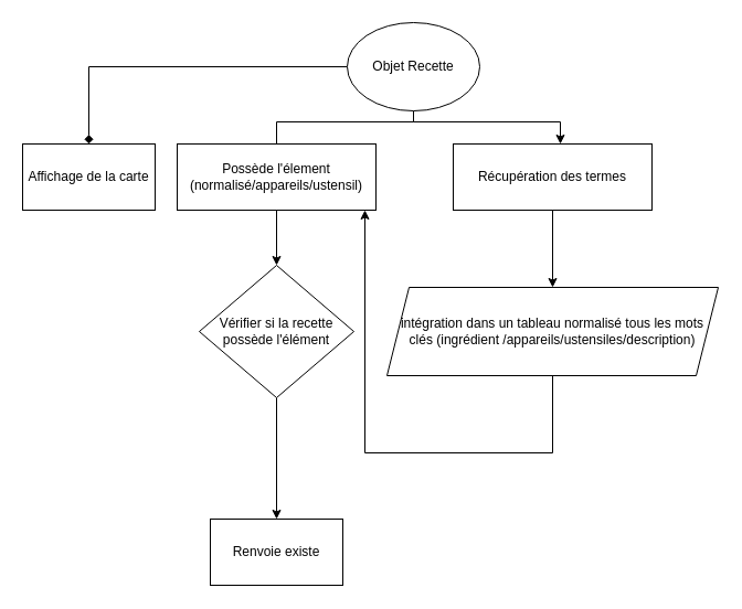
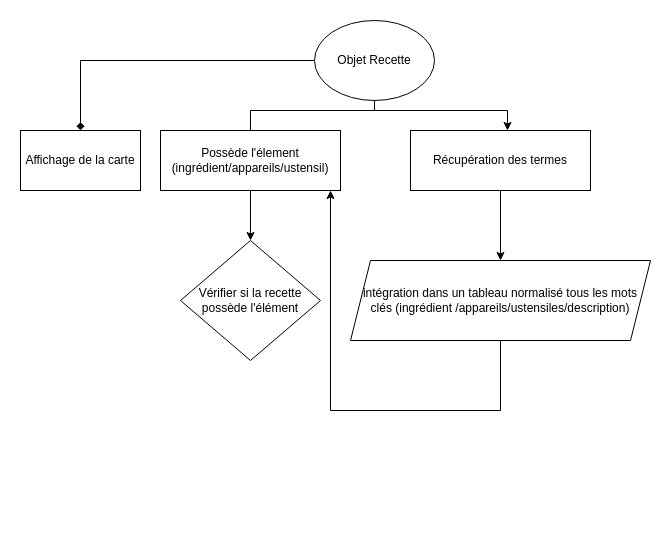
  <mxCell id="0" />
  <mxCell id="1" parent="0" />
  <mxCell id="2" value="" style="edgeStyle=orthogonalEdgeStyle;rounded=0;orthogonalLoop=1;jettySize=auto;html=1;endArrow=diamond;" edge="1" parent="1" source="5" target="6"><mxGeometry relative="1" as="geometry" /></mxCell>
  <mxCell id="3" value="" style="edgeStyle=orthogonalEdgeStyle;rounded=0;orthogonalLoop=1;jettySize=auto;html=1;endArrow=none;" edge="1" parent="1" source="5" target="8"><mxGeometry relative="1" as="geometry"><Array as="points"><mxPoint x="374" y="110" /><mxPoint x="250" y="110" /></Array></mxGeometry></mxCell>
  <mxCell id="4" style="edgeStyle=orthogonalEdgeStyle;rounded=0;orthogonalLoop=1;jettySize=auto;html=1;entryX=0.539;entryY=0;entryDx=0;entryDy=0;entryPerimeter=0;" edge="1" parent="1" source="5" target="13"><mxGeometry relative="1" as="geometry"><Array as="points"><mxPoint x="374" y="110" /><mxPoint x="507" y="110" /></Array></mxGeometry></mxCell>
  <mxCell id="5" value="Objet Recette" style="ellipse;whiteSpace=wrap;html=1;" vertex="1" parent="1"><mxGeometry x="314" y="20" width="120" height="80" as="geometry" /></mxCell>
  <mxCell id="6" value="Affichage de la carte" style="whiteSpace=wrap;html=1;" vertex="1" parent="1"><mxGeometry x="20" y="130" width="120" height="60" as="geometry" /></mxCell>
  <mxCell id="7" value="" style="edgeStyle=orthogonalEdgeStyle;rounded=0;orthogonalLoop=1;jettySize=auto;html=1;" edge="1" parent="1" source="8" target="10"><mxGeometry relative="1" as="geometry" /></mxCell>
- <mxCell id="8" value="Possède l'élement&lt;br&gt;(normalisé/appareils/ustensil)" style="whiteSpace=wrap;html=1;" vertex="1" parent="1"><mxGeometry x="160" y="130" width="180" height="60" as="geometry" /></mxCell>
- <mxCell id="9" value="" style="edgeStyle=orthogonalEdgeStyle;rounded=0;orthogonalLoop=1;jettySize=auto;html=1;" edge="1" parent="1" source="10" target="11"><mxGeometry relative="1" as="geometry" /></mxCell>
+ <mxCell id="8" value="Possède l'élement&lt;br&gt;(ingrédient/appareils/ustensil)" style="whiteSpace=wrap;html=1;" vertex="1" parent="1"><mxGeometry x="160" y="130" width="180" height="60" as="geometry" /></mxCell>
  <mxCell id="10" value="&lt;span&gt;Vérifier si la recette possède l'élément&lt;/span&gt;" style="rhombus;whiteSpace=wrap;html=1;" vertex="1" parent="1"><mxGeometry x="180" y="240" width="140" height="120" as="geometry" /></mxCell>
- <mxCell id="11" value="Renvoie existe" style="whiteSpace=wrap;html=1;" vertex="1" parent="1"><mxGeometry x="190" y="470" width="120" height="60" as="geometry" /></mxCell>
  <mxCell id="12" value="" style="edgeStyle=orthogonalEdgeStyle;rounded=0;orthogonalLoop=1;jettySize=auto;html=1;" edge="1" parent="1" source="13" target="15"><mxGeometry relative="1" as="geometry" /></mxCell>
  <mxCell id="13" value="Récupération des termes" style="whiteSpace=wrap;html=1;" vertex="1" parent="1"><mxGeometry x="410" y="130" width="180" height="60" as="geometry" /></mxCell>
  <mxCell id="14" style="edgeStyle=orthogonalEdgeStyle;rounded=0;orthogonalLoop=1;jettySize=auto;html=1;exitX=0.5;exitY=1;exitDx=0;exitDy=0;" edge="1" parent="1" source="15"><mxGeometry relative="1" as="geometry"><mxPoint x="330" y="190" as="targetPoint" /><Array as="points"><mxPoint x="500" y="410" /><mxPoint x="330" y="410" /><mxPoint x="330" y="190" /></Array></mxGeometry></mxCell>
  <mxCell id="15" value="intégration dans un tableau normalisé tous les mots clés (ingrédient /appareils/ustensiles/description)" style="shape=parallelogram;perimeter=parallelogramPerimeter;whiteSpace=wrap;html=1;fixedSize=1;" vertex="1" parent="1"><mxGeometry x="350" y="260" width="300" height="80" as="geometry" /></mxCell>
